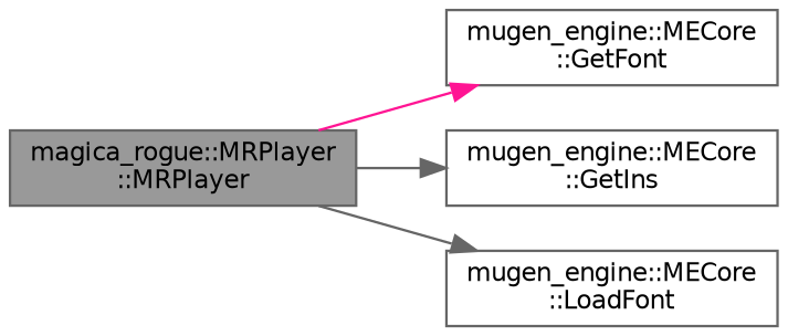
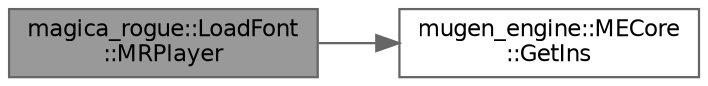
  digraph {
    rankdir=LR
    node [color=grey40 fillcolor=white fontname=Helvetica fontsize=10 shape=box style=filled]
    edge [color=gray40 fontname=Helvetica fontsize=10 labelfontname=Helvetica labelfontsize=10 style=solid]
-   n1 [color=gray40 fillcolor=grey60 fontcolor=black height=0.2 label="magica_rogue::MRPlayer\l::MRPlayer" width=0.4]
-   n2 [height=0.2 label="mugen_engine::MECore\l::GetFont" width=0.4]
+   n1 [color=gray40 fillcolor=grey60 fontcolor=black height=0.2 label="magica_rogue::LoadFont\l::MRPlayer" width=0.4]
    n3 [height=0.2 label="mugen_engine::MECore\l::GetIns" width=0.4]
-   n4 [height=0.2 label="mugen_engine::MECore\l::LoadFont" width=0.4]
-   n1 -> n2 [color=deeppink]
    n1 -> n3
-   n1 -> n4
  }
